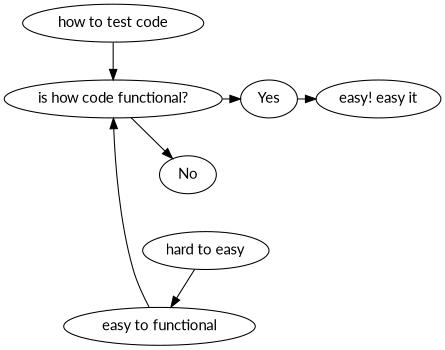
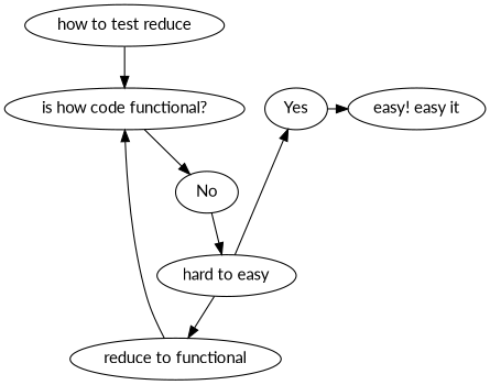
  digraph {
    fontname=Lato
    node [fontname=Lato]
    edge [fontname=Lato]
    n1 [label="is how code functional?"]
    Yes
    n3 [label="easy! easy it"]
    No
-   "how to test code"
+   "how to test code" [label="how to test reduce"]
    n6 [label="hard to easy"]
-   "reduce to functional" [label="easy to functional"]
+   "reduce to functional"
    subgraph sub_1 {
      rank=same
      n1
      Yes
      n3
    }
-   n1 -> Yes
+   n6 -> Yes
    n1 -> No
    Yes -> n3
+   No -> n6
    "how to test code" -> n1
    n6 -> "reduce to functional"
    "reduce to functional" -> n1
  }
